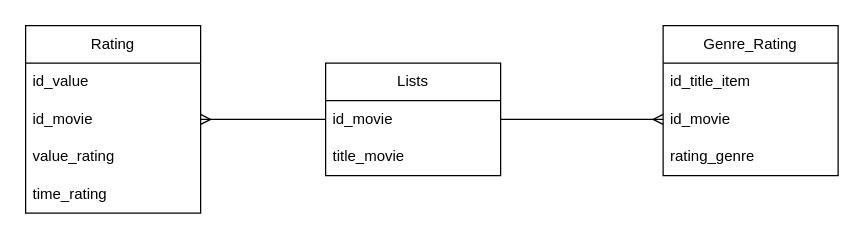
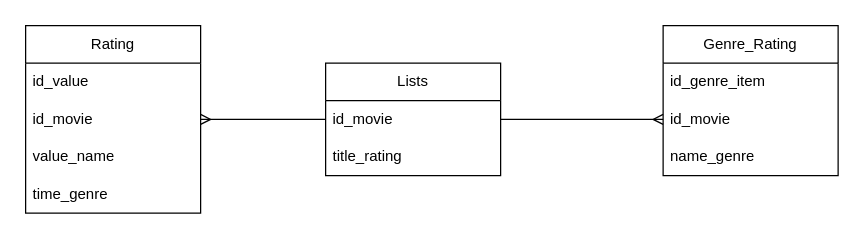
  <mxCell id="0" />
  <mxCell id="1" parent="0" />
  <mxCell id="2" value="Lists" style="swimlane;fontStyle=0;childLayout=stackLayout;horizontal=1;startSize=30;horizontalStack=0;resizeParent=1;resizeParentMax=0;resizeLast=0;collapsible=1;marginBottom=0;whiteSpace=wrap;html=1;" vertex="1" parent="1"><mxGeometry x="260" y="50" width="140" height="90" as="geometry" /></mxCell>
  <mxCell id="3" value="id_movie&lt;br&gt;" style="text;strokeColor=none;fillColor=none;align=left;verticalAlign=middle;spacingLeft=4;spacingRight=4;overflow=hidden;points=[[0,0.5],[1,0.5]];portConstraint=eastwest;rotatable=0;whiteSpace=wrap;html=1;" vertex="1" parent="2"><mxGeometry y="30" width="140" height="30" as="geometry" /></mxCell>
- <mxCell id="4" value="title_movie" style="text;strokeColor=none;fillColor=none;align=left;verticalAlign=middle;spacingLeft=4;spacingRight=4;overflow=hidden;points=[[0,0.5],[1,0.5]];portConstraint=eastwest;rotatable=0;whiteSpace=wrap;html=1;" vertex="1" parent="2"><mxGeometry y="60" width="140" height="30" as="geometry" /></mxCell>
+ <mxCell id="4" value="title_rating" style="text;strokeColor=none;fillColor=none;align=left;verticalAlign=middle;spacingLeft=4;spacingRight=4;overflow=hidden;points=[[0,0.5],[1,0.5]];portConstraint=eastwest;rotatable=0;whiteSpace=wrap;html=1;" vertex="1" parent="2"><mxGeometry y="60" width="140" height="30" as="geometry" /></mxCell>
  <mxCell id="5" value="Genre_Rating" style="swimlane;fontStyle=0;childLayout=stackLayout;horizontal=1;startSize=30;horizontalStack=0;resizeParent=1;resizeParentMax=0;resizeLast=0;collapsible=1;marginBottom=0;whiteSpace=wrap;html=1;" vertex="1" parent="1"><mxGeometry x="530" y="20" width="140" height="120" as="geometry" /></mxCell>
- <mxCell id="6" value="id_title_item" style="text;strokeColor=none;fillColor=none;align=left;verticalAlign=middle;spacingLeft=4;spacingRight=4;overflow=hidden;points=[[0,0.5],[1,0.5]];portConstraint=eastwest;rotatable=0;whiteSpace=wrap;html=1;" vertex="1" parent="5"><mxGeometry y="30" width="140" height="30" as="geometry" /></mxCell>
+ <mxCell id="6" value="id_genre_item" style="text;strokeColor=none;fillColor=none;align=left;verticalAlign=middle;spacingLeft=4;spacingRight=4;overflow=hidden;points=[[0,0.5],[1,0.5]];portConstraint=eastwest;rotatable=0;whiteSpace=wrap;html=1;" vertex="1" parent="5"><mxGeometry y="30" width="140" height="30" as="geometry" /></mxCell>
  <mxCell id="7" value="id_movie" style="text;strokeColor=none;fillColor=none;align=left;verticalAlign=middle;spacingLeft=4;spacingRight=4;overflow=hidden;points=[[0,0.5],[1,0.5]];portConstraint=eastwest;rotatable=0;whiteSpace=wrap;html=1;" vertex="1" parent="5"><mxGeometry y="60" width="140" height="30" as="geometry" /></mxCell>
- <mxCell id="8" value="rating_genre" style="text;strokeColor=none;fillColor=none;align=left;verticalAlign=middle;spacingLeft=4;spacingRight=4;overflow=hidden;points=[[0,0.5],[1,0.5]];portConstraint=eastwest;rotatable=0;whiteSpace=wrap;html=1;" vertex="1" parent="5"><mxGeometry y="90" width="140" height="30" as="geometry" /></mxCell>
+ <mxCell id="8" value="name_genre" style="text;strokeColor=none;fillColor=none;align=left;verticalAlign=middle;spacingLeft=4;spacingRight=4;overflow=hidden;points=[[0,0.5],[1,0.5]];portConstraint=eastwest;rotatable=0;whiteSpace=wrap;html=1;" vertex="1" parent="5"><mxGeometry y="90" width="140" height="30" as="geometry" /></mxCell>
  <mxCell id="9" style="rounded=0;orthogonalLoop=1;jettySize=auto;html=1;exitX=0;exitY=0.5;exitDx=0;exitDy=0;entryX=1;entryY=0.5;entryDx=0;entryDy=0;endArrow=none;endFill=0;startArrow=ERmany;startFill=0;" edge="1" parent="1" source="7" target="3"><mxGeometry relative="1" as="geometry" /></mxCell>
  <mxCell id="10" value="Rating" style="swimlane;fontStyle=0;childLayout=stackLayout;horizontal=1;startSize=30;horizontalStack=0;resizeParent=1;resizeParentMax=0;resizeLast=0;collapsible=1;marginBottom=0;whiteSpace=wrap;html=1;" vertex="1" parent="1"><mxGeometry x="20" y="20" width="140" height="150" as="geometry" /></mxCell>
  <mxCell id="11" value="id_value" style="text;strokeColor=none;fillColor=none;align=left;verticalAlign=middle;spacingLeft=4;spacingRight=4;overflow=hidden;points=[[0,0.5],[1,0.5]];portConstraint=eastwest;rotatable=0;whiteSpace=wrap;html=1;" vertex="1" parent="10"><mxGeometry y="30" width="140" height="30" as="geometry" /></mxCell>
  <mxCell id="12" value="id_movie" style="text;strokeColor=none;fillColor=none;align=left;verticalAlign=middle;spacingLeft=4;spacingRight=4;overflow=hidden;points=[[0,0.5],[1,0.5]];portConstraint=eastwest;rotatable=0;whiteSpace=wrap;html=1;" vertex="1" parent="10"><mxGeometry y="60" width="140" height="30" as="geometry" /></mxCell>
- <mxCell id="13" value="value_rating" style="text;strokeColor=none;fillColor=none;align=left;verticalAlign=middle;spacingLeft=4;spacingRight=4;overflow=hidden;points=[[0,0.5],[1,0.5]];portConstraint=eastwest;rotatable=0;whiteSpace=wrap;html=1;" vertex="1" parent="10"><mxGeometry y="90" width="140" height="30" as="geometry" /></mxCell>
- <mxCell id="14" value="time_rating" style="text;strokeColor=none;fillColor=none;align=left;verticalAlign=middle;spacingLeft=4;spacingRight=4;overflow=hidden;points=[[0,0.5],[1,0.5]];portConstraint=eastwest;rotatable=0;whiteSpace=wrap;html=1;" vertex="1" parent="10"><mxGeometry y="120" width="140" height="30" as="geometry" /></mxCell>
+ <mxCell id="13" value="value_name" style="text;strokeColor=none;fillColor=none;align=left;verticalAlign=middle;spacingLeft=4;spacingRight=4;overflow=hidden;points=[[0,0.5],[1,0.5]];portConstraint=eastwest;rotatable=0;whiteSpace=wrap;html=1;" vertex="1" parent="10"><mxGeometry y="90" width="140" height="30" as="geometry" /></mxCell>
+ <mxCell id="14" value="time_genre" style="text;strokeColor=none;fillColor=none;align=left;verticalAlign=middle;spacingLeft=4;spacingRight=4;overflow=hidden;points=[[0,0.5],[1,0.5]];portConstraint=eastwest;rotatable=0;whiteSpace=wrap;html=1;" vertex="1" parent="10"><mxGeometry y="120" width="140" height="30" as="geometry" /></mxCell>
  <mxCell id="15" style="rounded=0;orthogonalLoop=1;jettySize=auto;html=1;exitX=1;exitY=0.5;exitDx=0;exitDy=0;entryX=0;entryY=0.5;entryDx=0;entryDy=0;startArrow=ERmany;startFill=0;endArrow=none;endFill=0;" edge="1" parent="1" source="12" target="3"><mxGeometry relative="1" as="geometry" /></mxCell>
